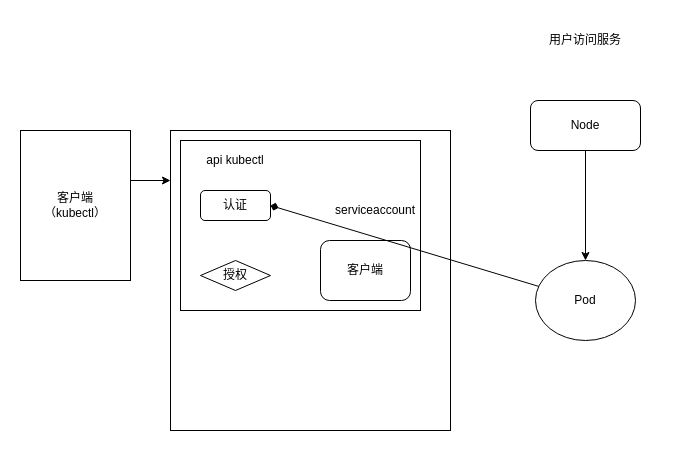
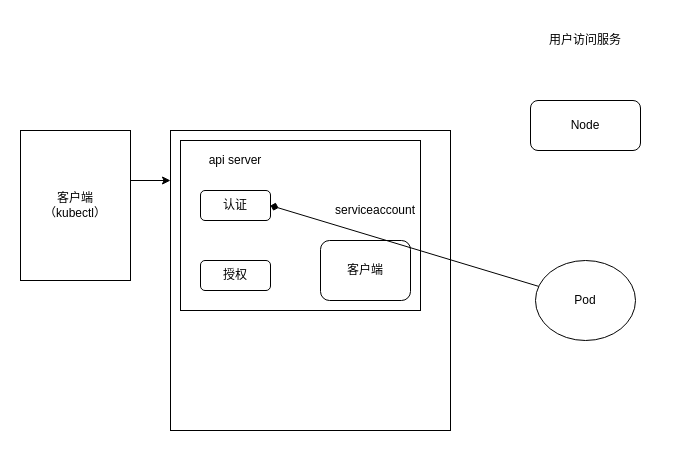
  <mxCell id="0" />
  <mxCell id="1" parent="0" />
  <mxCell id="2" value="客户端&lt;br&gt;（kubectl）" style="rounded=0;whiteSpace=wrap;html=1;" vertex="1" parent="1"><mxGeometry x="20" y="130" width="110" height="150" as="geometry" /></mxCell>
  <mxCell id="3" value="" style="rounded=0;whiteSpace=wrap;html=1;" vertex="1" parent="1"><mxGeometry x="170" y="130" width="280" height="300" as="geometry" /></mxCell>
  <mxCell id="4" value="" style="rounded=0;whiteSpace=wrap;html=1;" vertex="1" parent="1"><mxGeometry x="180" y="140" width="240" height="170" as="geometry" /></mxCell>
- <mxCell id="5" value="api kubectl" style="text;html=1;strokeColor=none;fillColor=none;align=center;verticalAlign=middle;whiteSpace=wrap;rounded=0;" vertex="1" parent="1"><mxGeometry x="190" y="150" width="90" height="20" as="geometry" /></mxCell>
+ <mxCell id="5" value="api server" style="text;html=1;strokeColor=none;fillColor=none;align=center;verticalAlign=middle;whiteSpace=wrap;rounded=0;" vertex="1" parent="1"><mxGeometry x="190" y="150" width="90" height="20" as="geometry" /></mxCell>
  <mxCell id="6" value="认证" style="rounded=1;whiteSpace=wrap;html=1;" vertex="1" parent="1"><mxGeometry x="200" y="190" width="70" height="30" as="geometry" /></mxCell>
- <mxCell id="7" value="授权" style="rhombus;whiteSpace=wrap;html=1;" vertex="1" parent="1"><mxGeometry x="200" y="260" width="70" height="30" as="geometry" /></mxCell>
+ <mxCell id="7" value="授权" style="rounded=1;whiteSpace=wrap;html=1;" vertex="1" parent="1"><mxGeometry x="200" y="260" width="70" height="30" as="geometry" /></mxCell>
  <mxCell id="8" value="客户端" style="rounded=1;whiteSpace=wrap;html=1;" vertex="1" parent="1"><mxGeometry x="320" y="240" width="90" height="60" as="geometry" /></mxCell>
  <mxCell id="9" value="" style="endArrow=classic;html=1;" edge="1" parent="1"><mxGeometry width="50" height="50" relative="1" as="geometry"><mxPoint x="130" y="180" as="sourcePoint" /><mxPoint x="170" y="180" as="targetPoint" /></mxGeometry></mxCell>
- <mxCell id="10" style="edgeStyle=orthogonalEdgeStyle;rounded=0;orthogonalLoop=1;jettySize=auto;html=1;" edge="1" parent="1" source="11" target="14"><mxGeometry relative="1" as="geometry" /></mxCell>
  <mxCell id="11" value="Node" style="rounded=1;whiteSpace=wrap;html=1;" vertex="1" parent="1"><mxGeometry x="530" y="100" width="110" height="50" as="geometry" /></mxCell>
  <mxCell id="12" value="用户访问服务" style="text;html=1;strokeColor=none;fillColor=none;align=center;verticalAlign=middle;whiteSpace=wrap;rounded=0;" vertex="1" parent="1"><mxGeometry x="510" y="20" width="150" height="40" as="geometry" /></mxCell>
  <mxCell id="13" style="rounded=0;orthogonalLoop=1;jettySize=auto;html=1;entryX=1;entryY=0.5;entryDx=0;entryDy=0;endArrow=diamond;" edge="1" parent="1" source="14" target="6"><mxGeometry relative="1" as="geometry" /></mxCell>
  <mxCell id="14" value="Pod" style="ellipse;whiteSpace=wrap;html=1;" vertex="1" parent="1"><mxGeometry x="535" y="260" width="100" height="80" as="geometry" /></mxCell>
  <mxCell id="15" value="serviceaccount" style="text;html=1;strokeColor=none;fillColor=none;align=center;verticalAlign=middle;whiteSpace=wrap;rounded=0;" vertex="1" parent="1"><mxGeometry x="290" y="200" width="170" height="20" as="geometry" /></mxCell>
